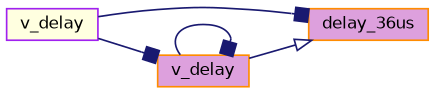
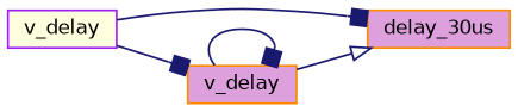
  digraph {
    rankdir=LR
    node [color=darkorange fillcolor=plum fontname=Helvetica fontsize=10 shape=record style=filled]
    edge [color=midnightblue fontname=Helvetica fontsize=10 labelfontname=Helvetica labelfontsize=10 style=solid arrowhead=box]
    n1 [color=purple fillcolor=lightyellow fontcolor=black height=0.2 label=v_delay width=0.4]
-   n2 [height=0.2 label=delay_36us width=0.4]
+   n2 [height=0.2 label=delay_30us width=0.4]
    n3 [height=0.2 label=v_delay width=0.4]
    n1 -> n2
    n1 -> n3
    n3 -> n2 [arrowhead=onormal]
    n3 -> n3
  }
